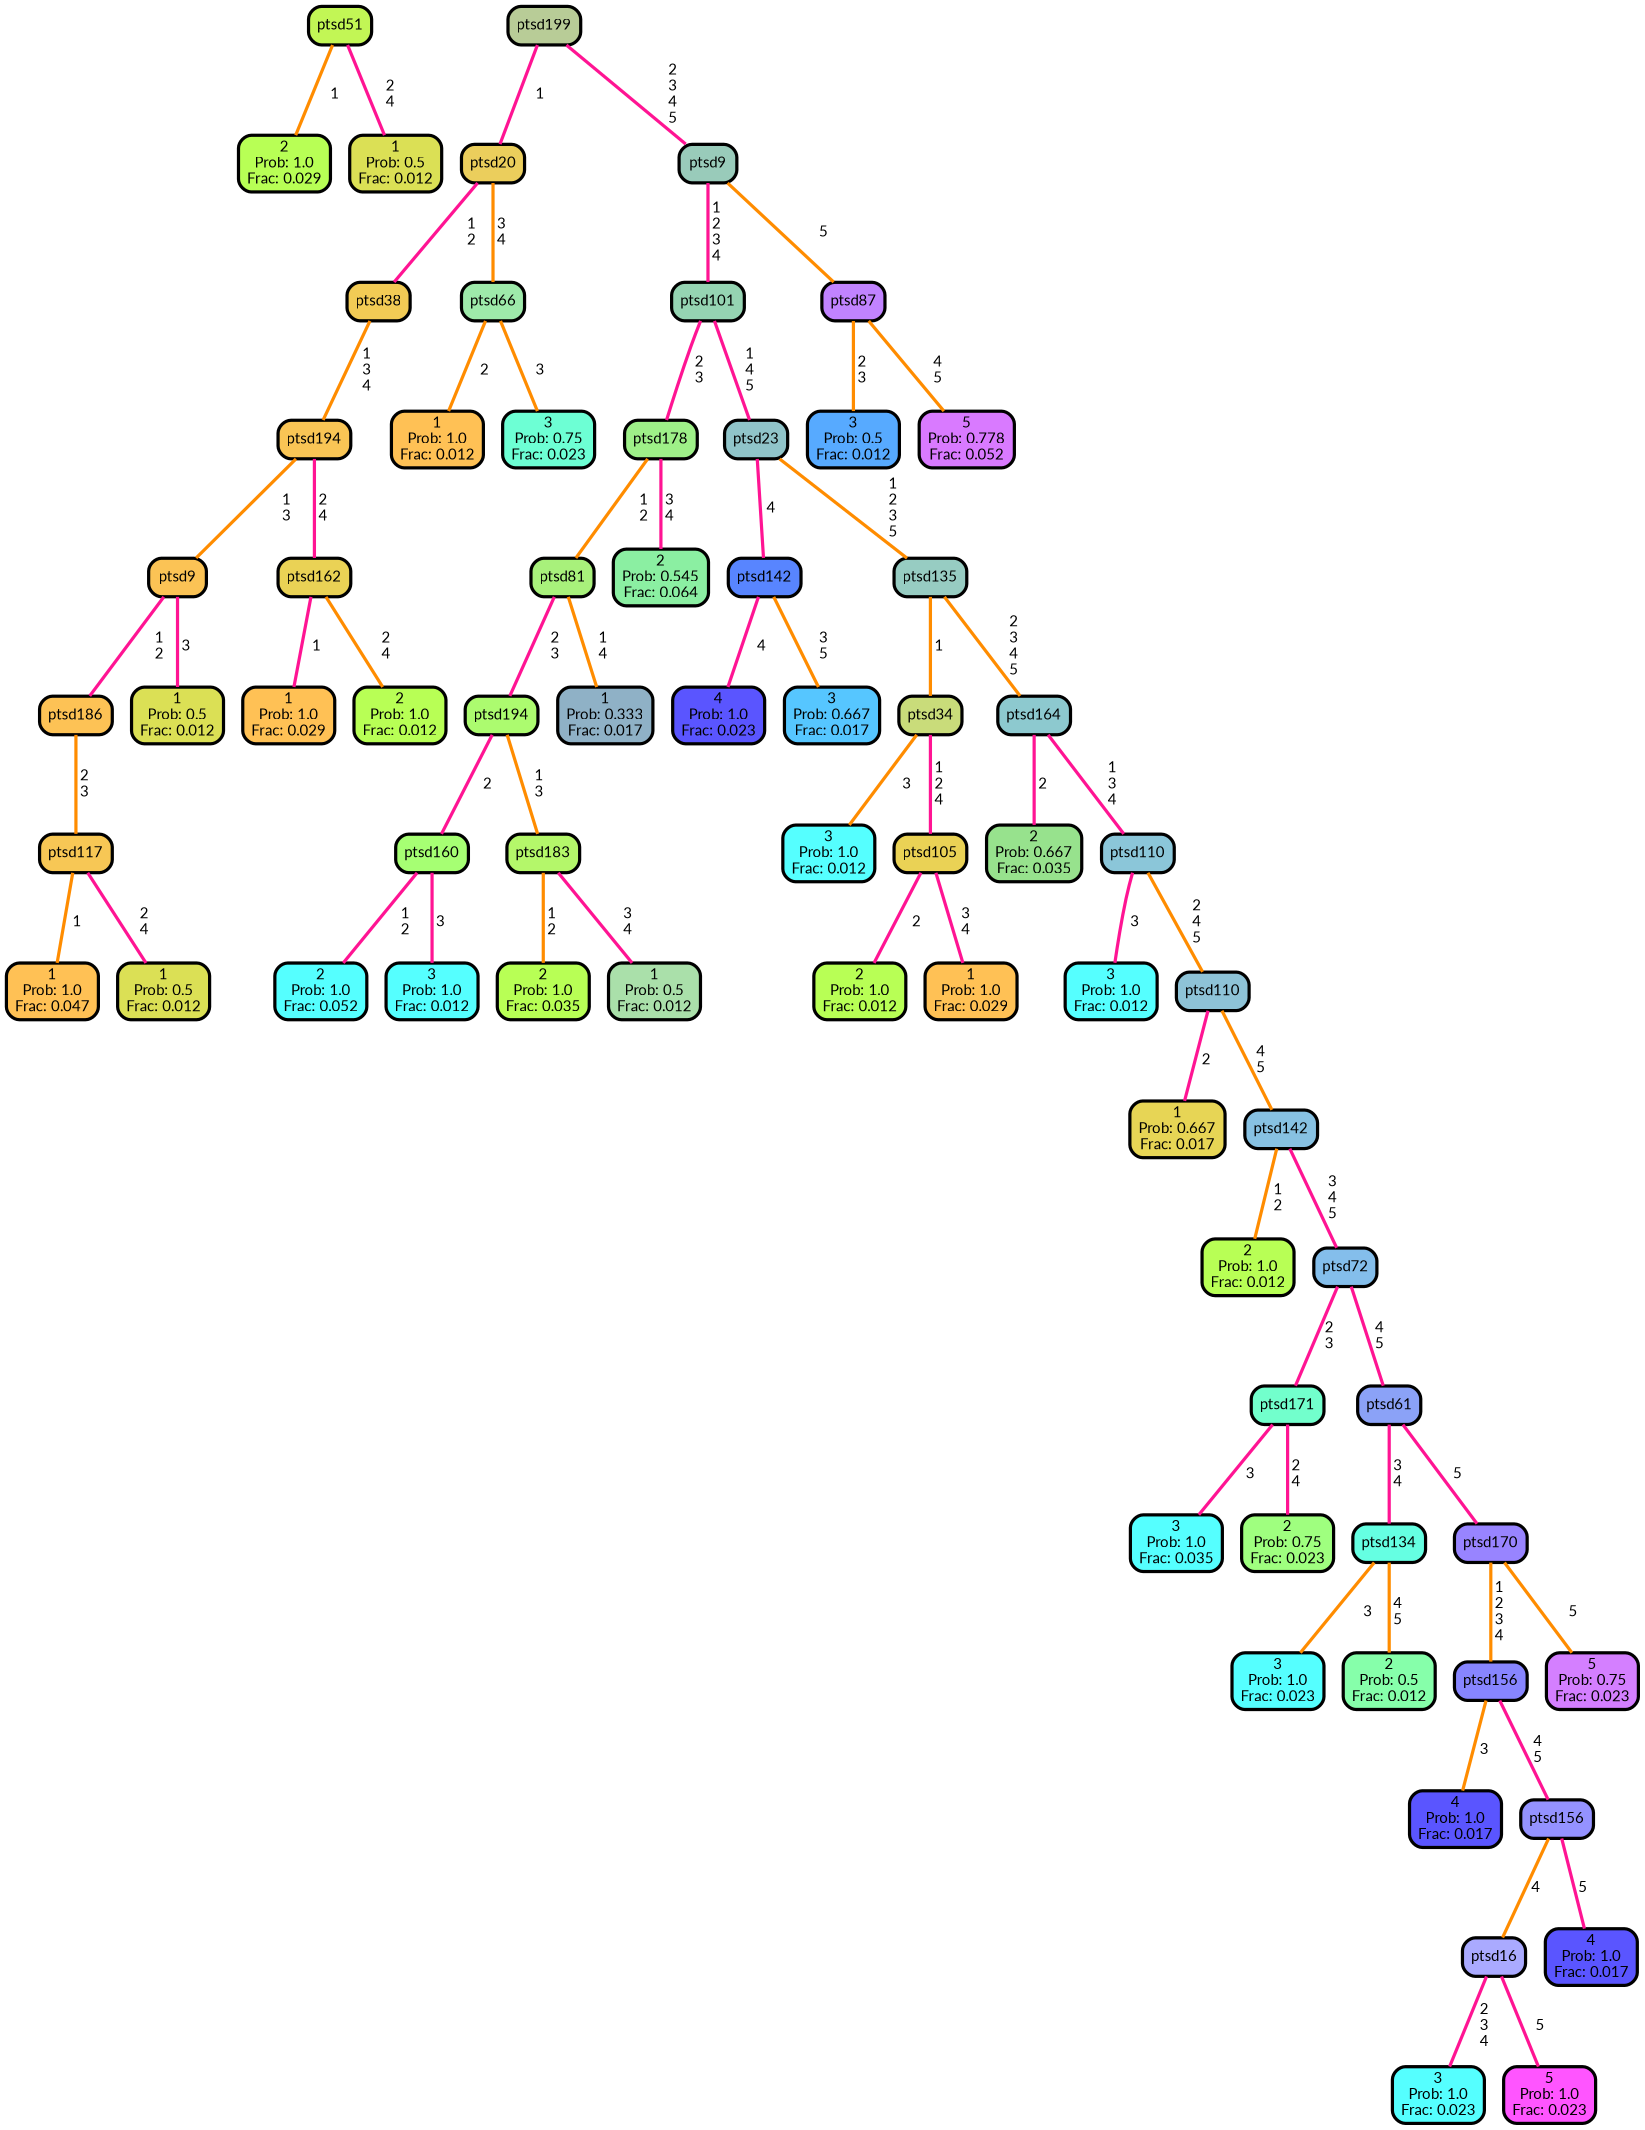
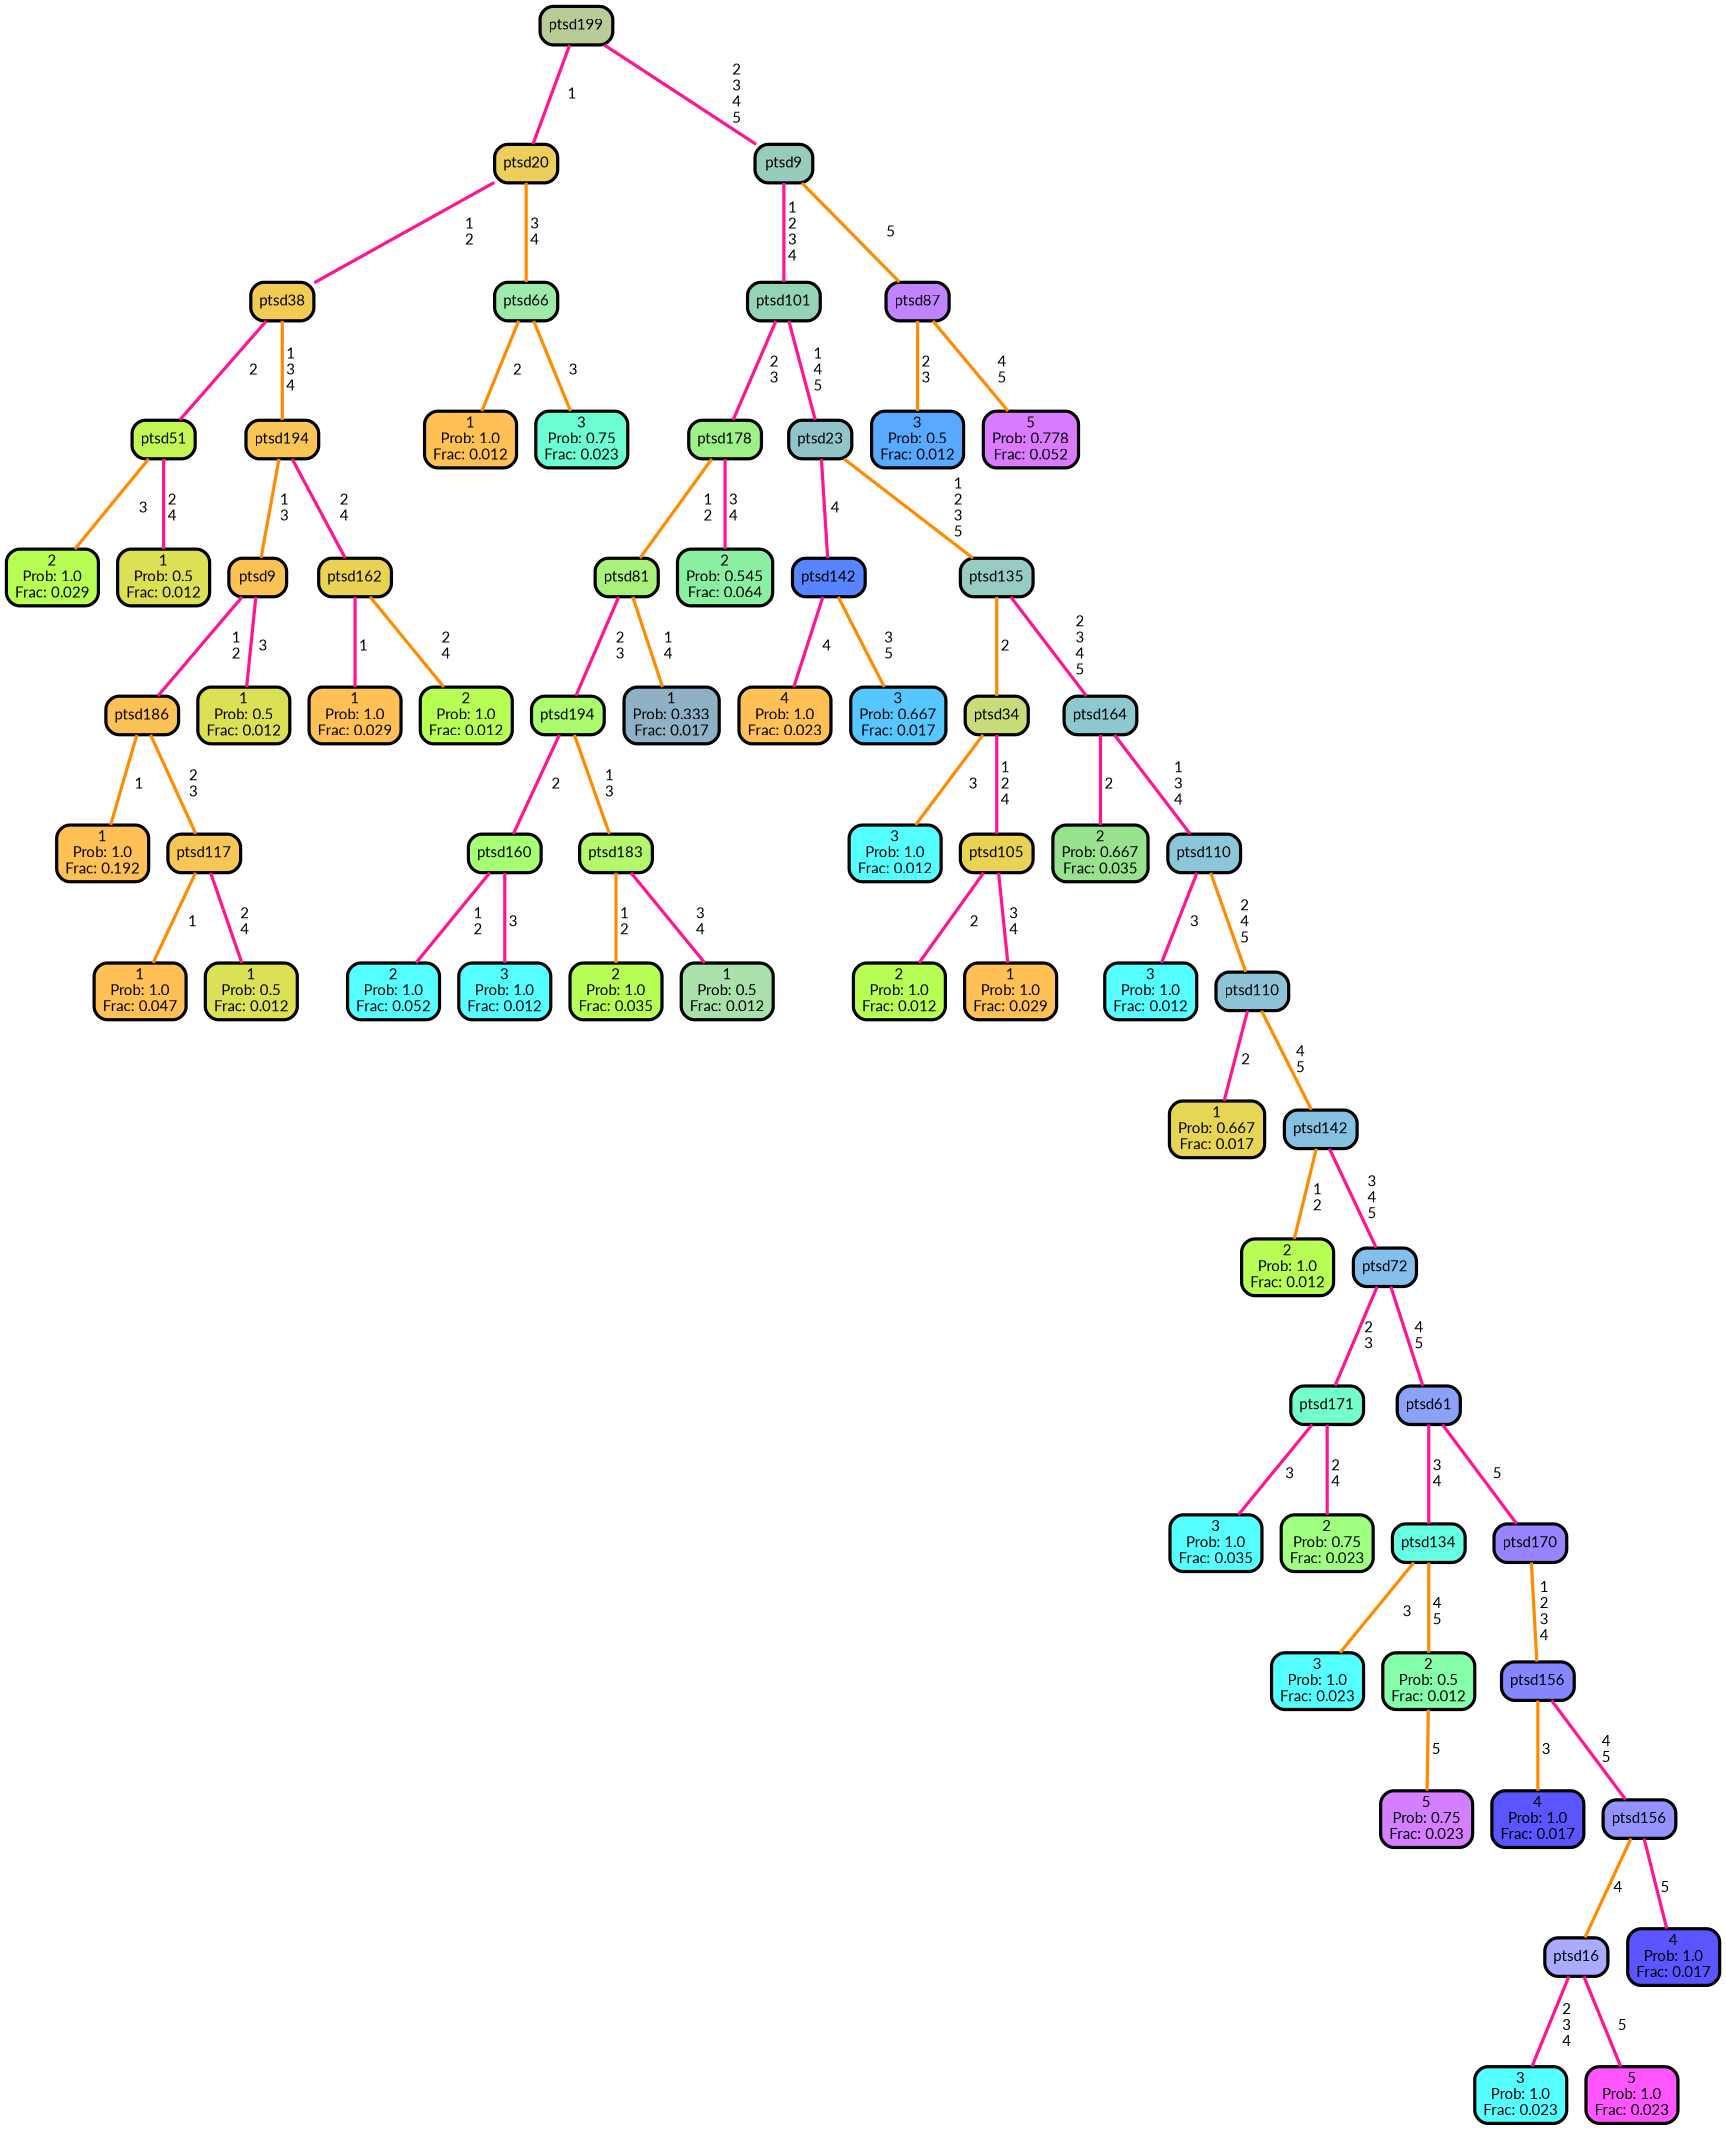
  graph {
    fontname=Lato
    ranksep="0 equally"
    splines=straight
    node [color=black fillcolor="#55ffff" fontcolor=black fontname=Lato penwidth=3 shape=box style="filled, rounded"]
    edge [color=deeppink fontname=Lato penwidth=3]
    n1 [fillcolor="#b8ff55" label="2\nProb: 1.0\nFrac: 0.029"]
    n2 [fillcolor="#c2f655" label=ptsd51]
    n3 [fillcolor="#dbe055" label="1\nProb: 0.5\nFrac: 0.012"]
    n4 [fillcolor="#f2cb55" label=ptsd38]
    n5 [fillcolor="#f9c555" label=ptsd194]
    n6 [fillcolor="#fbc355" label=ptsd9]
    n7 [fillcolor="#ead255" label=ptsd162]
+   n8 [fillcolor="#ffc155" label="1\nProb: 1.0\nFrac: 0.192"]
    n9 [fillcolor="#fdc255" label=ptsd186]
    n10 [fillcolor="#f7c755" label=ptsd117]
    n11 [fillcolor="#ffc155" label="1\nProb: 1.0\nFrac: 0.047"]
    n12 [fillcolor="#dbe055" label="1\nProb: 0.5\nFrac: 0.012"]
    n13 [fillcolor="#dbe055" label="1\nProb: 0.5\nFrac: 0.012"]
    n14 [fillcolor="#ffc155" label="1\nProb: 1.0\nFrac: 0.029"]
    n15 [fillcolor="#b8ff55" label="2\nProb: 1.0\nFrac: 0.012"]
    n16 [fillcolor="#ebce5c" label=ptsd20]
    n17 [fillcolor="#9eeaaa" label=ptsd66]
    n18 [fillcolor="#ffc155" label="1\nProb: 1.0\nFrac: 0.012"]
    n19 [fillcolor="#6dffd4" label="3\nProb: 0.75\nFrac: 0.023"]
    n20 [fillcolor="#b8cc97" label=ptsd199]
    n21 [fillcolor="#99cbba" label=ptsd9]
    n22 [fillcolor="#95d4b2" label=ptsd101]
    n23 [fillcolor="#c183ff" label=ptsd87]
    n24 [label="2\nProb: 1.0\nFrac: 0.052"]
    n25 [fillcolor="#a6ff73" label=ptsd160]
    n26 [label="3\nProb: 1.0\nFrac: 0.012"]
    n27 [fillcolor="#acfb6f" label=ptsd194]
    n28 [fillcolor="#b4f76a" label=ptsd183]
    n29 [fillcolor="#b8ff55" label="2\nProb: 1.0\nFrac: 0.035"]
    n30 [fillcolor="#aae0aa" label="1\nProb: 0.5\nFrac: 0.012"]
    n31 [fillcolor="#a8f17b" label=ptsd81]
    n32 [fillcolor="#8fb1c6" label="1\nProb: 0.333\nFrac: 0.017"]
    n33 [fillcolor="#9ef088" label=ptsd178]
    n34 [fillcolor="#8befa2" label="2\nProb: 0.545\nFrac: 0.064"]
    n35 [fillcolor="#90c4c9" label=ptsd23]
    n36 [fillcolor="#5885ff" label=ptsd142]
    n37 [fillcolor="#97ccc2" label=ptsd135]
-   n38 [fillcolor="#5a55ff" label="4\nProb: 1.0\nFrac: 0.023"]
+   n38 [fillcolor="#ffc155" label="4\nProb: 1.0\nFrac: 0.023"]
    n39 [fillcolor="#56c6ff" label="3\nProb: 0.667\nFrac: 0.017"]
    n40 [fillcolor="#c9dc7a" label=ptsd34]
    n41 [fillcolor="#8dc9cf" label=ptsd164]
    n42 [label="3\nProb: 1.0\nFrac: 0.012"]
    n43 [fillcolor="#ead255" label=ptsd105]
    n44 [fillcolor="#b8ff55" label="2\nProb: 1.0\nFrac: 0.012"]
    n45 [fillcolor="#ffc155" label="1\nProb: 1.0\nFrac: 0.029"]
    n46 [fillcolor="#97e28d" label="2\nProb: 0.667\nFrac: 0.035"]
    n47 [fillcolor="#8bc6d9" label=ptsd110]
    n48 [label="3\nProb: 1.0\nFrac: 0.012"]
    n49 [fillcolor="#8ec3d7" label=ptsd110]
    n50 [fillcolor="#e7d555" label="1\nProb: 0.667\nFrac: 0.017"]
    n51 [fillcolor="#87c1e2" label=ptsd142]
    n52 [fillcolor="#b8ff55" label="2\nProb: 1.0\nFrac: 0.012"]
    n53 [fillcolor="#84beeb" label=ptsd72]
    n54 [fillcolor="#72ffcc" label=ptsd171]
    n55 [fillcolor="#8ba2f7" label=ptsd61]
    n56 [label="3\nProb: 1.0\nFrac: 0.035"]
    n57 [fillcolor="#9fff7f" label="2\nProb: 0.75\nFrac: 0.023"]
    n58 [fillcolor="#65ffe2" label=ptsd134]
    n59 [fillcolor="#9884ff" label=ptsd170]
    n60 [label="3\nProb: 1.0\nFrac: 0.023"]
    n61 [fillcolor="#86ffaa" label="2\nProb: 0.5\nFrac: 0.012"]
    n62 [fillcolor="#8785ff" label=ptsd156]
    n63 [fillcolor="#d47fff" label="5\nProb: 0.75\nFrac: 0.023"]
    n64 [fillcolor="#5a55ff" label="4\nProb: 1.0\nFrac: 0.017"]
    n65 [fillcolor="#9492ff" label=ptsd156]
    n66 [fillcolor="#aaaaff" label=ptsd16]
    n67 [fillcolor="#5a55ff" label="4\nProb: 1.0\nFrac: 0.017"]
    n68 [label="3\nProb: 1.0\nFrac: 0.023"]
    n69 [fillcolor="#ff55ff" label="5\nProb: 1.0\nFrac: 0.023"]
    n70 [fillcolor="#57aaff" label="3\nProb: 0.5\nFrac: 0.012"]
    n71 [fillcolor="#d97aff" label="5\nProb: 0.778\nFrac: 0.052"]
    subgraph sub_1 {
      rank=same
    }
-   n2 -- n1 [color=darkorange label=" 1"]
+   n2 -- n1 [color=darkorange label=" 3"]
    n2 -- n3 [label=" 2\n 4"]
+   n4 -- n2 [label=" 2"]
    n4 -- n5 [color=darkorange label=" 1\n 3\n 4"]
    n5 -- n6 [color=darkorange label=" 1\n 3"]
    n5 -- n7 [label=" 2\n 4"]
    n6 -- n9 [label=" 1\n 2"]
    n6 -- n13 [label=" 3"]
    n7 -- n14 [label=" 1"]
    n7 -- n15 [color=darkorange label=" 2\n 4"]
+   n9 -- n8 [color=darkorange label=" 1"]
    n9 -- n10 [color=darkorange label=" 2\n 3"]
    n10 -- n11 [color=darkorange label=" 1"]
    n10 -- n12 [label=" 2\n 4"]
    n16 -- n4 [label=" 1\n 2"]
    n16 -- n17 [color=darkorange label=" 3\n 4"]
    n17 -- n18 [color=darkorange label=" 2"]
    n17 -- n19 [color=darkorange label=" 3"]
    n20 -- n16 [label=" 1"]
    n20 -- n21 [label=" 2\n 3\n 4\n 5"]
    n21 -- n22 [label=" 1\n 2\n 3\n 4"]
    n21 -- n23 [color=darkorange label=" 5"]
    n22 -- n33 [label=" 2\n 3"]
    n22 -- n35 [label=" 1\n 4\n 5"]
    n23 -- n70 [color=darkorange label=" 2\n 3"]
    n23 -- n71 [color=darkorange label=" 4\n 5"]
    n25 -- n24 [label=" 1\n 2"]
    n25 -- n26 [label=" 3"]
    n27 -- n25 [label=" 2"]
    n27 -- n28 [color=darkorange label=" 1\n 3"]
    n28 -- n29 [color=darkorange label=" 1\n 2"]
    n28 -- n30 [label=" 3\n 4"]
    n31 -- n27 [label=" 2\n 3"]
    n31 -- n32 [color=darkorange label=" 1\n 4"]
    n33 -- n31 [color=darkorange label=" 1\n 2"]
    n33 -- n34 [label=" 3\n 4"]
    n35 -- n36 [label=" 4"]
    n35 -- n37 [color=darkorange label=" 1\n 2\n 3\n 5"]
    n36 -- n38 [label=" 4"]
    n36 -- n39 [color=darkorange label=" 3\n 5"]
-   n37 -- n40 [color=darkorange label=" 1"]
-   n37 -- n41 [color=darkorange label=" 2\n 3\n 4\n 5"]
+   n37 -- n40 [color=darkorange label=" 2"]
+   n37 -- n41 [label=" 2\n 3\n 4\n 5"]
    n40 -- n42 [color=darkorange label=" 3"]
    n40 -- n43 [label=" 1\n 2\n 4"]
    n41 -- n46 [label=" 2"]
    n41 -- n47 [label=" 1\n 3\n 4"]
    n43 -- n44 [label=" 2"]
    n43 -- n45 [label=" 3\n 4"]
    n47 -- n48 [label=" 3"]
    n47 -- n49 [color=darkorange label=" 2\n 4\n 5"]
    n49 -- n50 [label=" 2"]
    n49 -- n51 [color=darkorange label=" 4\n 5"]
    n51 -- n52 [color=darkorange label=" 1\n 2"]
    n51 -- n53 [label=" 3\n 4\n 5"]
    n53 -- n54 [label=" 2\n 3"]
    n53 -- n55 [label=" 4\n 5"]
    n54 -- n56 [label=" 3"]
    n54 -- n57 [label=" 2\n 4"]
    n55 -- n58 [label=" 3\n 4"]
    n55 -- n59 [label=" 5"]
    n58 -- n60 [color=darkorange label=" 3"]
    n58 -- n61 [color=darkorange label=" 4\n 5"]
    n59 -- n62 [color=darkorange label=" 1\n 2\n 3\n 4"]
-   n59 -- n63 [color=darkorange label=" 5"]
+   n61 -- n63 [color=darkorange label=" 5"]
    n62 -- n64 [color=darkorange label=" 3"]
    n62 -- n65 [label=" 4\n 5"]
    n65 -- n66 [color=darkorange label=" 4"]
    n65 -- n67 [label=" 5"]
    n66 -- n68 [label=" 2\n 3\n 4"]
    n66 -- n69 [label=" 5"]
  }
